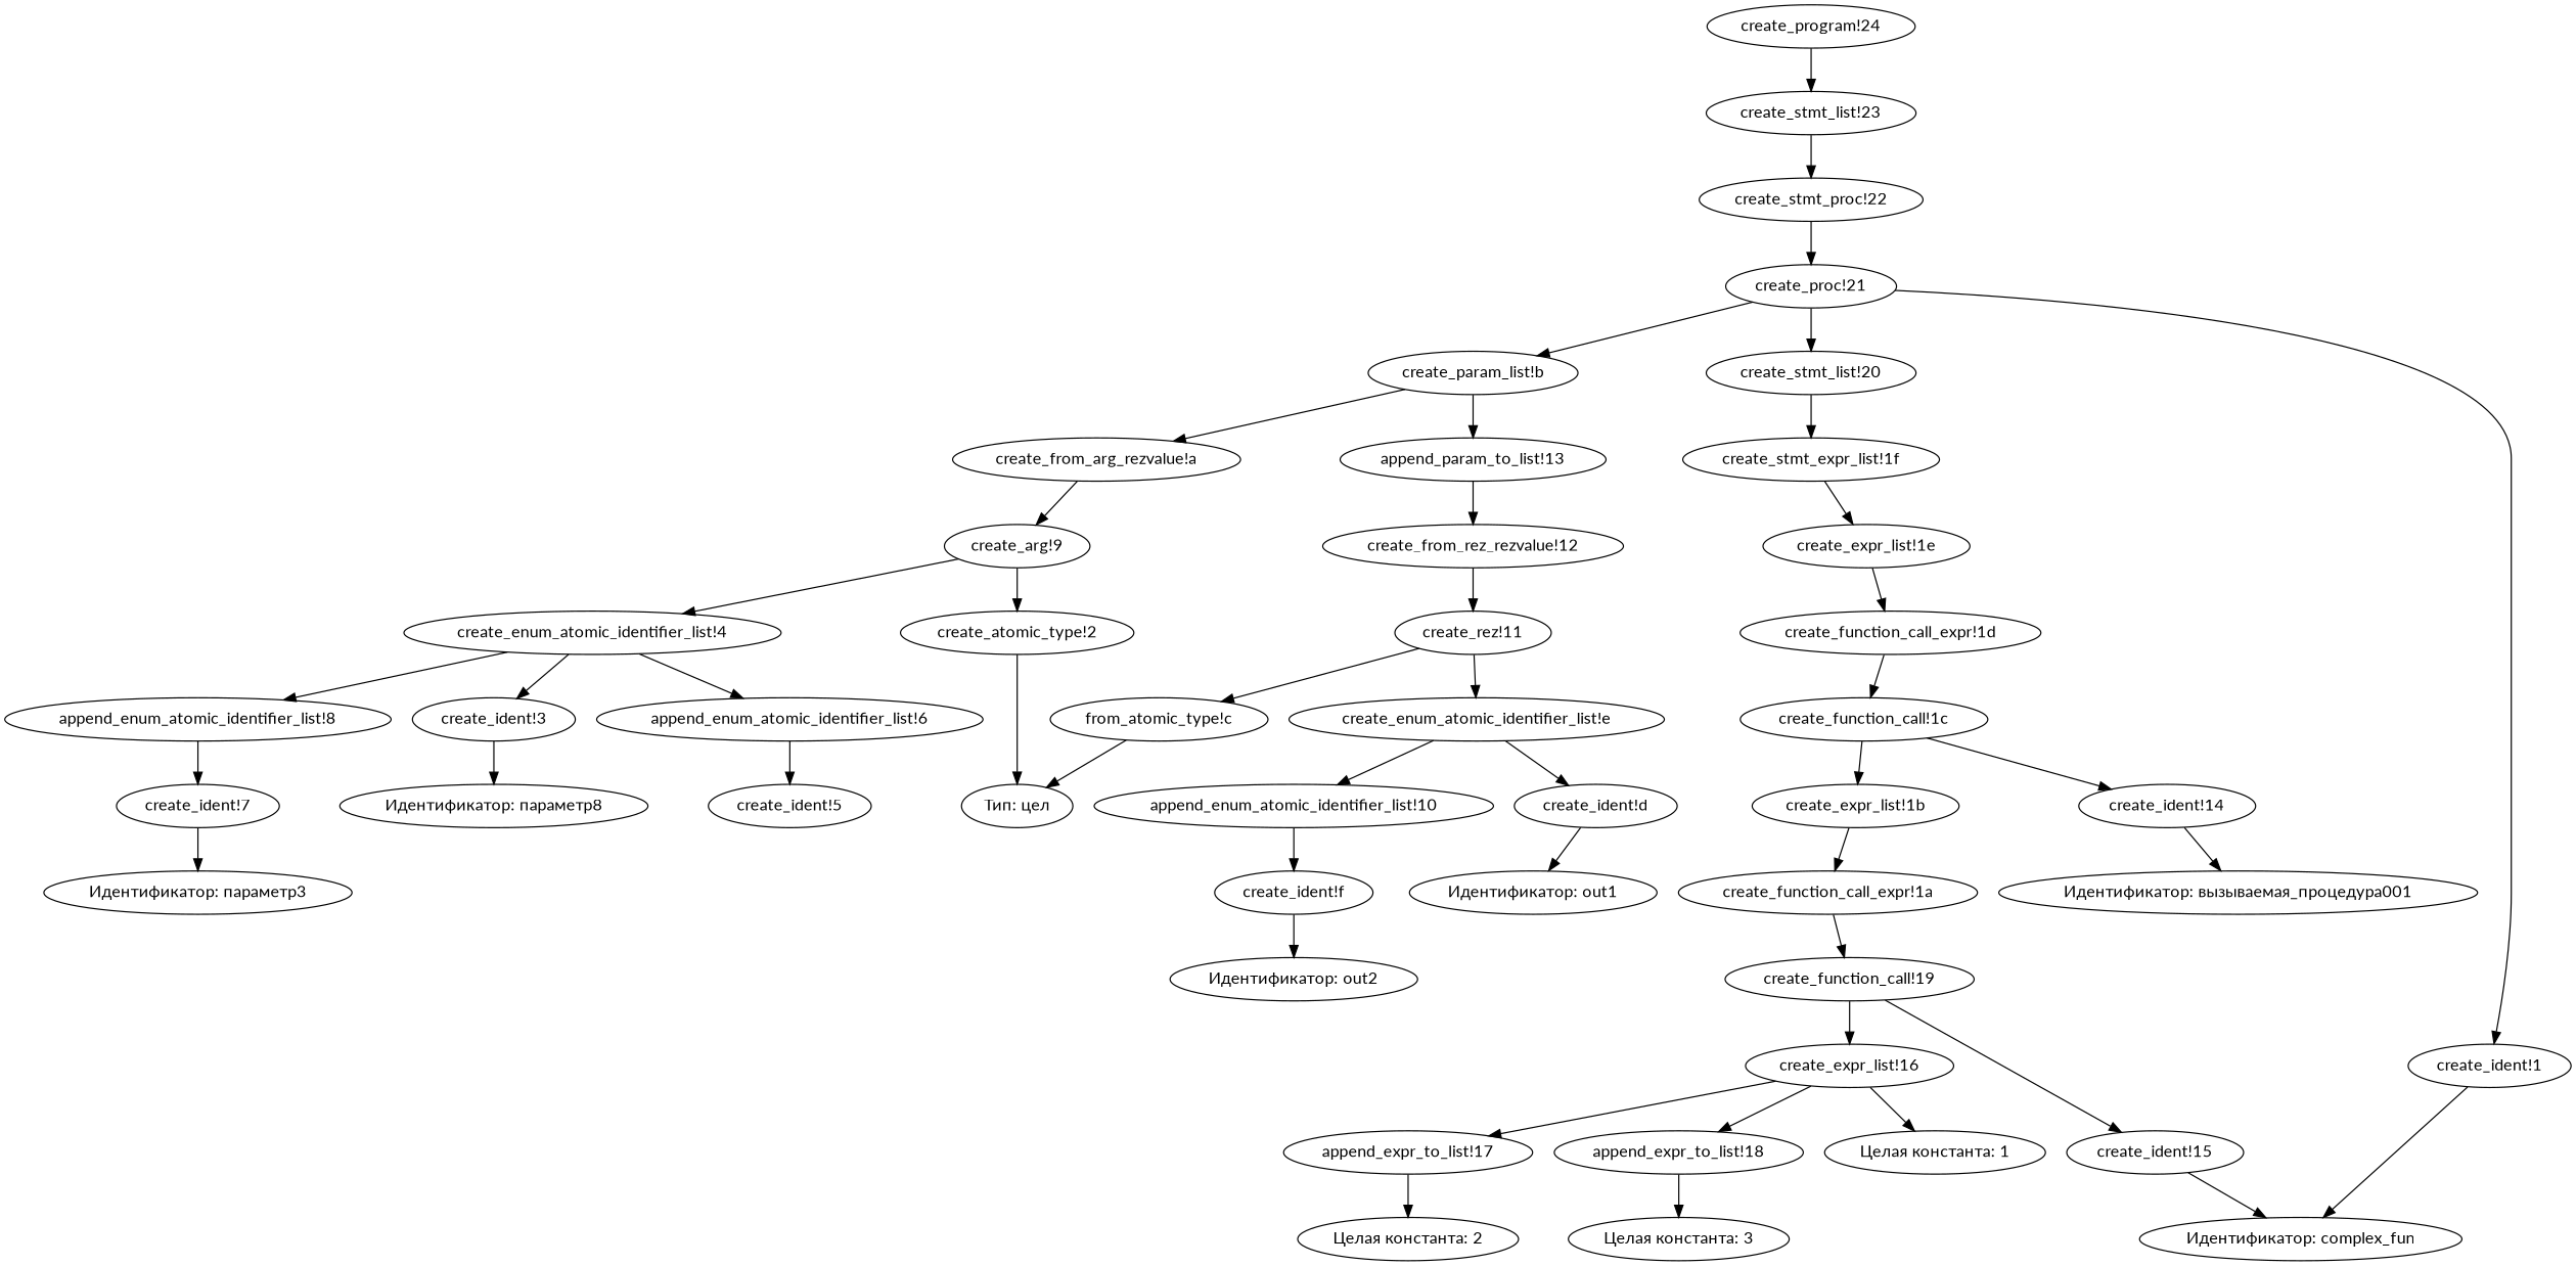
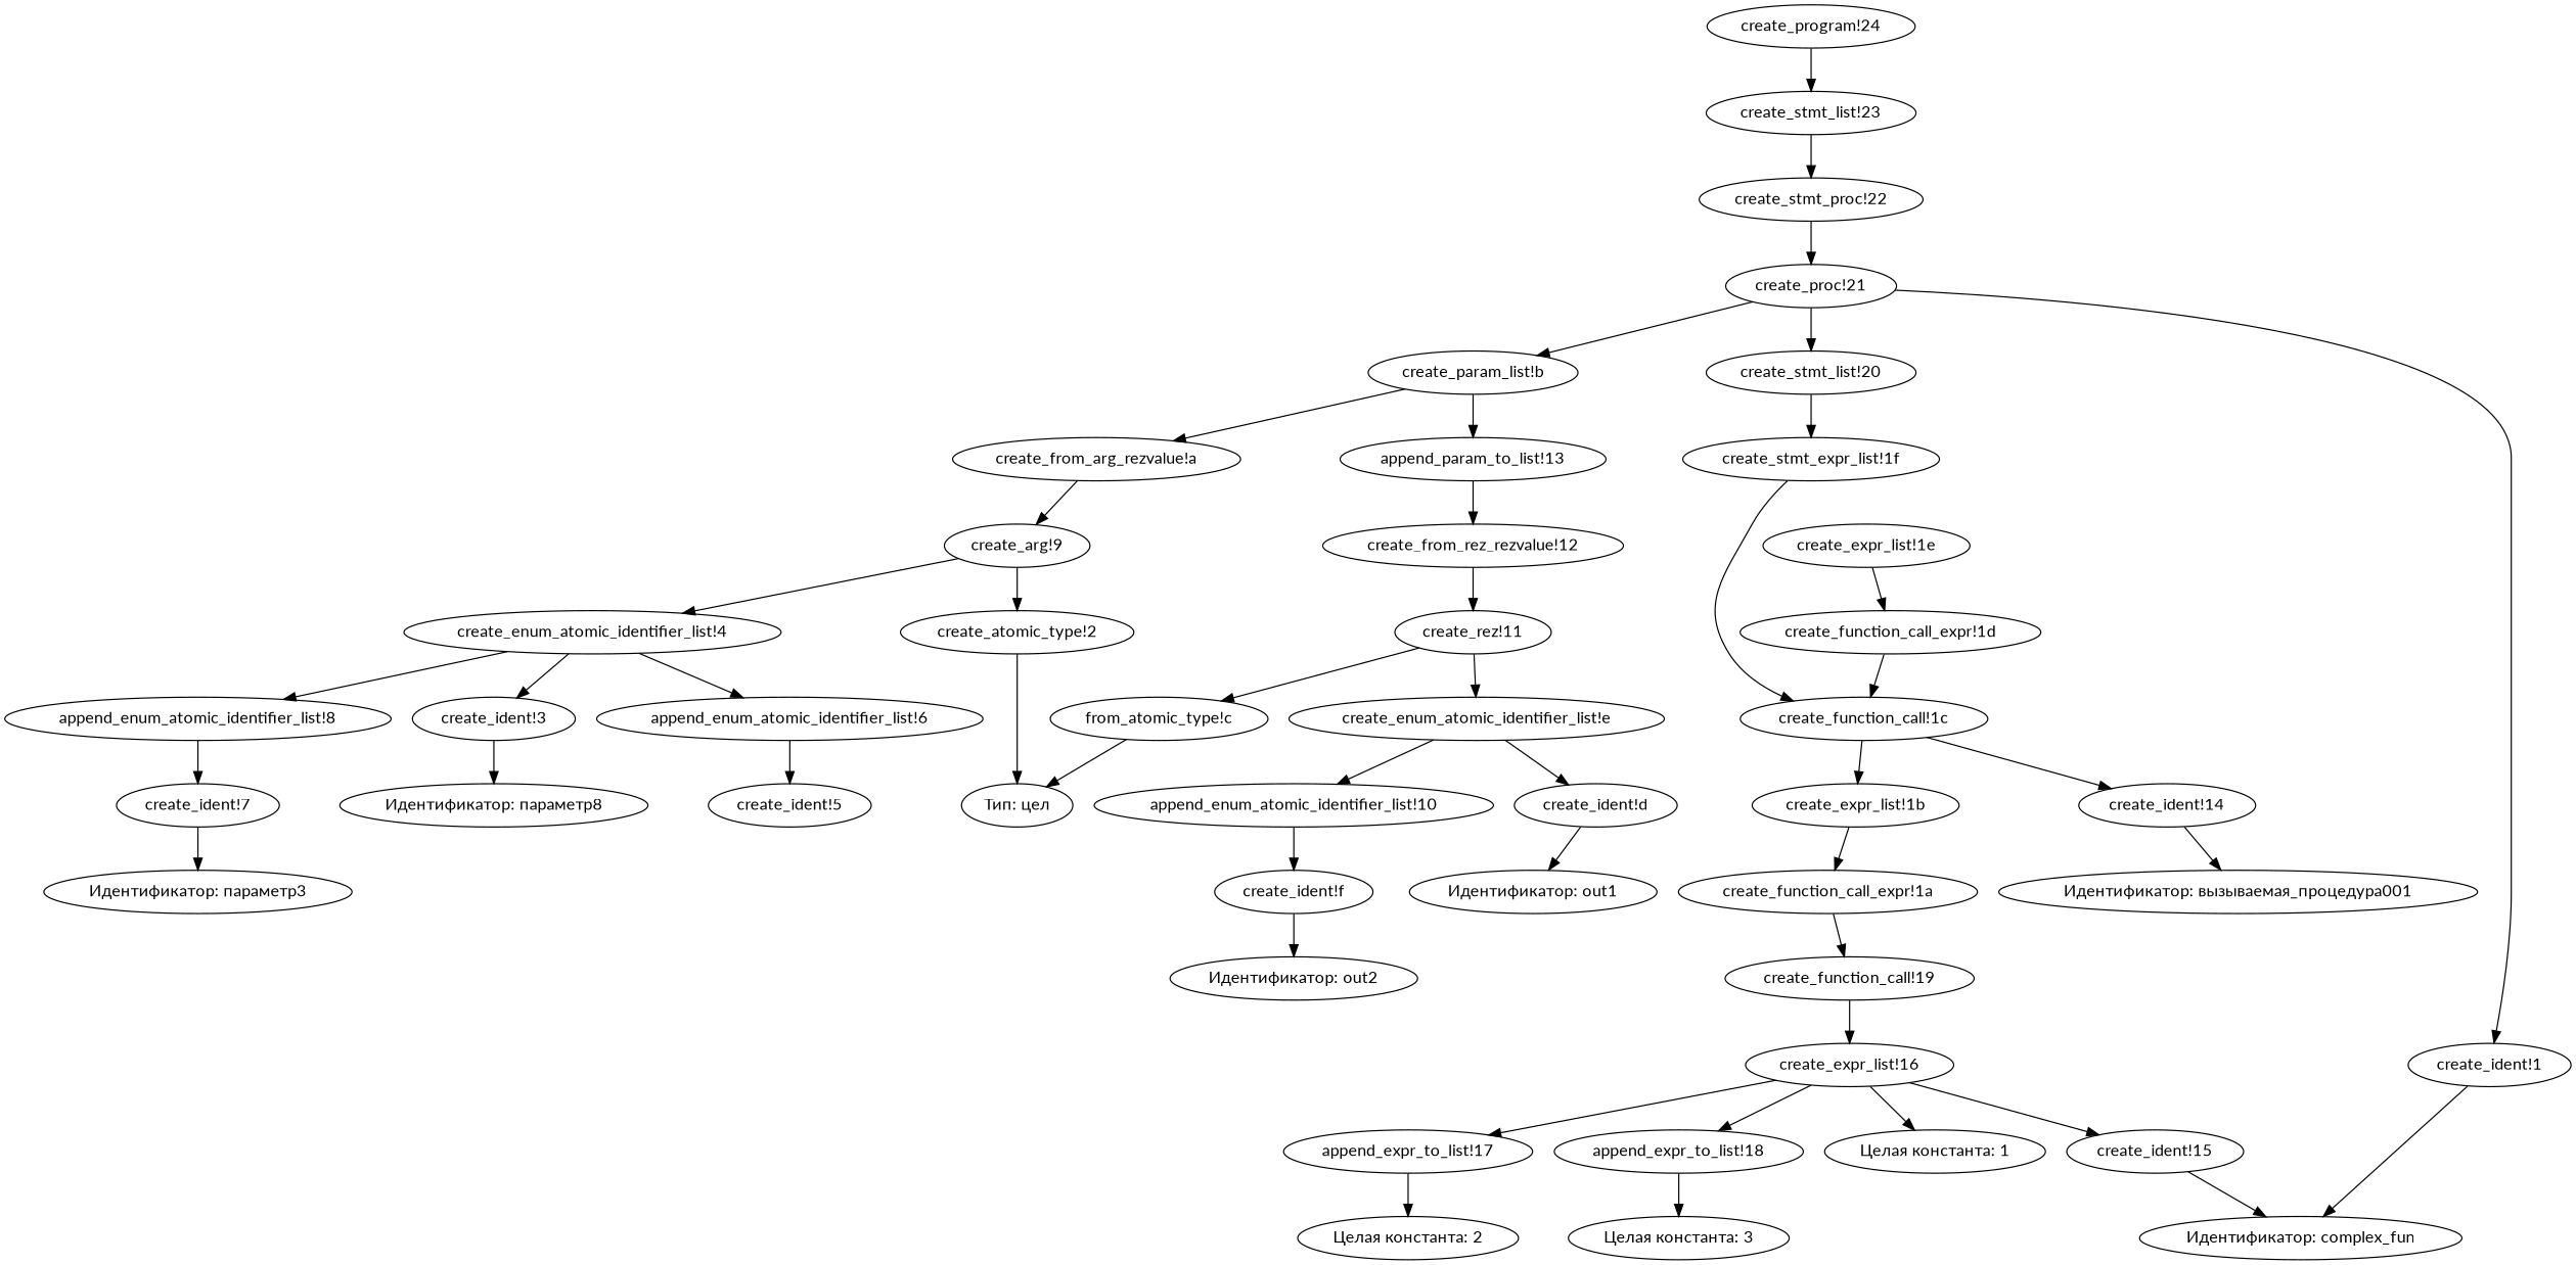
  digraph {
    fontname=Lato
    node [fontname=Lato]
    edge [fontname=Lato]
    "create_ident!1"
    "Идентификатор: complex_fun"
    "create_atomic_type!2"
    "Тип: цел"
    n5 [label="Идентификатор: параметр8"]
    "create_ident!3"
    "create_enum_atomic_identifier_list!4"
    "append_enum_atomic_identifier_list!6"
    "append_enum_atomic_identifier_list!8"
    "create_ident!5"
    "create_ident!7"
    "Идентификатор: параметр3"
    "create_arg!9"
    "create_from_arg_rezvalue!a"
    "create_param_list!b"
    "append_param_to_list!13"
    "create_from_rez_rezvalue!12"
    n18 [label="from_atomic_type!c"]
    "create_ident!d"
    "Идентификатор: out1"
    "create_enum_atomic_identifier_list!e"
    "append_enum_atomic_identifier_list!10"
    "create_ident!f"
    "Идентификатор: out2"
    "create_rez!11"
    "create_ident!14"
    "Идентификатор: вызываемая_процедура001"
    "create_ident!15"
    "create_expr_list!16"
    "Целая константа: 1"
    "append_expr_to_list!17"
    "append_expr_to_list!18"
    "Целая константа: 2"
    "Целая константа: 3"
    "create_function_call!19"
    "create_function_call_expr!1a"
    "create_expr_list!1b"
    "create_function_call!1c"
    "create_function_call_expr!1d"
    "create_expr_list!1e"
    "create_stmt_expr_list!1f"
    "create_stmt_list!20"
    "create_proc!21"
    "create_stmt_proc!22"
    "create_stmt_list!23"
    "create_program!24"
    "create_ident!1" -> "Идентификатор: complex_fun"
    "create_atomic_type!2" -> "Тип: цел"
    "create_ident!3" -> n5
    "create_enum_atomic_identifier_list!4" -> "create_ident!3"
    "create_enum_atomic_identifier_list!4" -> "append_enum_atomic_identifier_list!6"
    "create_enum_atomic_identifier_list!4" -> "append_enum_atomic_identifier_list!8"
    "append_enum_atomic_identifier_list!6" -> "create_ident!5"
    "append_enum_atomic_identifier_list!8" -> "create_ident!7"
    "create_ident!7" -> "Идентификатор: параметр3"
    "create_arg!9" -> "create_atomic_type!2"
    "create_arg!9" -> "create_enum_atomic_identifier_list!4"
    "create_from_arg_rezvalue!a" -> "create_arg!9"
    "create_param_list!b" -> "create_from_arg_rezvalue!a"
    "create_param_list!b" -> "append_param_to_list!13"
    "append_param_to_list!13" -> "create_from_rez_rezvalue!12"
    "create_from_rez_rezvalue!12" -> "create_rez!11"
    n18 -> "Тип: цел"
    "create_ident!d" -> "Идентификатор: out1"
    "create_enum_atomic_identifier_list!e" -> "create_ident!d"
    "create_enum_atomic_identifier_list!e" -> "append_enum_atomic_identifier_list!10"
    "append_enum_atomic_identifier_list!10" -> "create_ident!f"
    "create_ident!f" -> "Идентификатор: out2"
    "create_rez!11" -> n18
    "create_rez!11" -> "create_enum_atomic_identifier_list!e"
    "create_ident!14" -> "Идентификатор: вызываемая_процедура001"
    "create_ident!15" -> "Идентификатор: complex_fun"
    "create_expr_list!16" -> "Целая константа: 1"
    "create_expr_list!16" -> "append_expr_to_list!17"
    "create_expr_list!16" -> "append_expr_to_list!18"
    "append_expr_to_list!17" -> "Целая константа: 2"
    "append_expr_to_list!18" -> "Целая константа: 3"
-   "create_function_call!19" -> "create_ident!15"
+   "create_expr_list!16" -> "create_ident!15"
    "create_function_call!19" -> "create_expr_list!16"
    "create_function_call_expr!1a" -> "create_function_call!19"
    "create_expr_list!1b" -> "create_function_call_expr!1a"
    "create_function_call!1c" -> "create_ident!14"
    "create_function_call!1c" -> "create_expr_list!1b"
    "create_function_call_expr!1d" -> "create_function_call!1c"
    "create_expr_list!1e" -> "create_function_call_expr!1d"
-   "create_stmt_expr_list!1f" -> "create_expr_list!1e"
+   "create_stmt_expr_list!1f" -> "create_function_call!1c"
    "create_stmt_list!20" -> "create_stmt_expr_list!1f"
    "create_proc!21" -> "create_ident!1"
    "create_proc!21" -> "create_param_list!b"
    "create_proc!21" -> "create_stmt_list!20"
    "create_stmt_proc!22" -> "create_proc!21"
    "create_stmt_list!23" -> "create_stmt_proc!22"
    "create_program!24" -> "create_stmt_list!23"
  }
